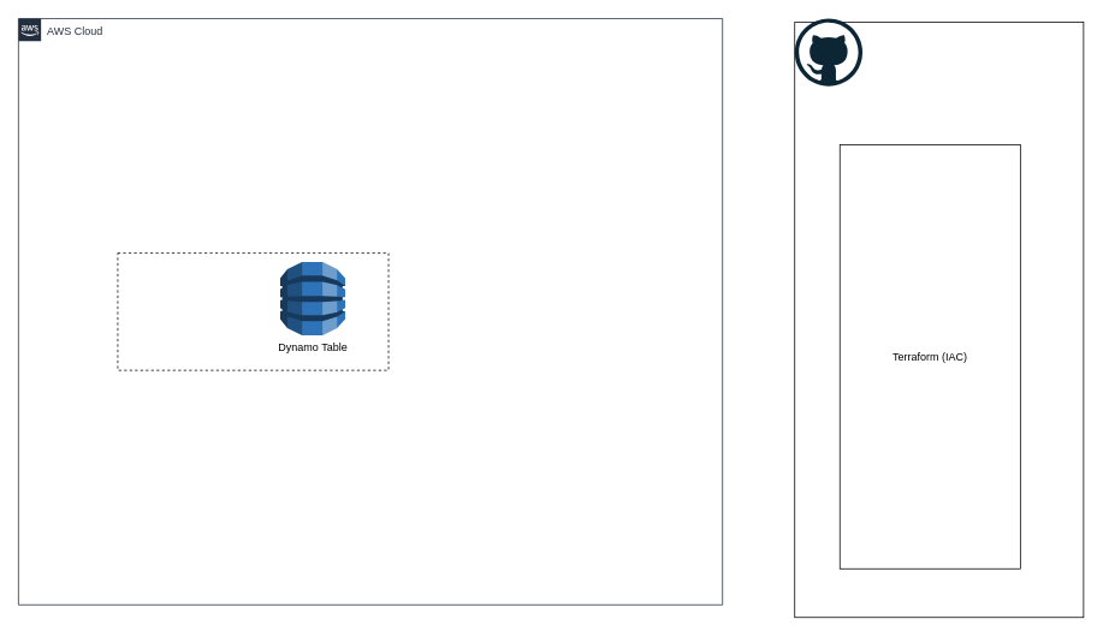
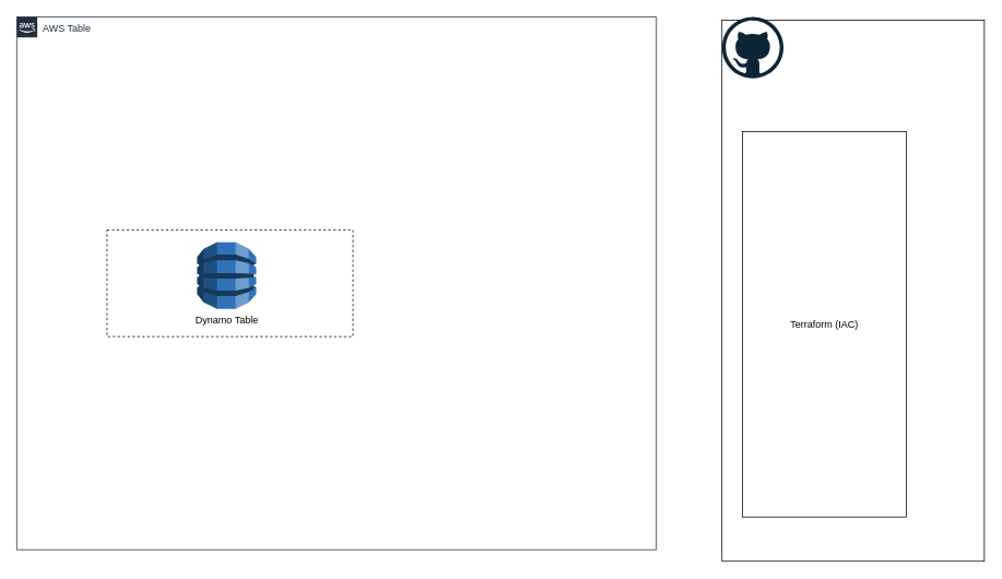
  <mxCell id="0" />
  <mxCell id="1" parent="0" />
- <mxCell id="2" value="AWS Cloud" style="points=[[0,0],[0.25,0],[0.5,0],[0.75,0],[1,0],[1,0.25],[1,0.5],[1,0.75],[1,1],[0.75,1],[0.5,1],[0.25,1],[0,1],[0,0.75],[0,0.5],[0,0.25]];outlineConnect=0;gradientColor=none;html=1;whiteSpace=wrap;fontSize=12;fontStyle=0;shape=mxgraph.aws4.group;grIcon=mxgraph.aws4.group_aws_cloud_alt;strokeColor=#232F3E;fillColor=none;verticalAlign=top;align=left;spacingLeft=30;fontColor=#232F3E;dashed=0;labelBackgroundColor=#ffffff;container=1;pointerEvents=0;collapsible=0;recursiveResize=0;" parent="1" vertex="1"><mxGeometry x="20" y="20" width="780" height="650" as="geometry" /></mxCell>
+ <mxCell id="2" value="AWS Table" style="points=[[0,0],[0.25,0],[0.5,0],[0.75,0],[1,0],[1,0.25],[1,0.5],[1,0.75],[1,1],[0.75,1],[0.5,1],[0.25,1],[0,1],[0,0.75],[0,0.5],[0,0.25]];outlineConnect=0;gradientColor=none;html=1;whiteSpace=wrap;fontSize=12;fontStyle=0;shape=mxgraph.aws4.group;grIcon=mxgraph.aws4.group_aws_cloud_alt;strokeColor=#232F3E;fillColor=none;verticalAlign=top;align=left;spacingLeft=30;fontColor=#232F3E;dashed=0;labelBackgroundColor=#ffffff;container=1;pointerEvents=0;collapsible=0;recursiveResize=0;" parent="1" vertex="1"><mxGeometry x="20" y="20" width="780" height="650" as="geometry" /></mxCell>
  <mxCell id="3" value="" style="rounded=0;whiteSpace=wrap;html=1;labelBackgroundColor=none;fillColor=none;dashed=1;container=1;pointerEvents=0;collapsible=0;recursiveResize=0;" parent="2" vertex="1"><mxGeometry x="110" y="260" width="300" height="130" as="geometry" /></mxCell>
- <mxCell id="4" value="Dynamo Table" style="outlineConnect=0;dashed=0;verticalLabelPosition=bottom;verticalAlign=top;align=center;html=1;shape=mxgraph.aws3.dynamo_db;fillColor=#2E73B8;gradientColor=none;" vertex="1" parent="3"><mxGeometry x="180" y="10" width="72" height="81" as="geometry" /></mxCell>
+ <mxCell id="4" value="Dynamo Table" style="outlineConnect=0;dashed=0;verticalLabelPosition=bottom;verticalAlign=top;align=center;html=1;shape=mxgraph.aws3.dynamo_db;fillColor=#2E73B8;gradientColor=none;" vertex="1" parent="3"><mxGeometry x="110" y="15" width="72" height="81" as="geometry" /></mxCell>
  <mxCell id="5" value="" style="rounded=0;whiteSpace=wrap;html=1;fillColor=none;" vertex="1" parent="1"><mxGeometry x="880" y="24" width="320" height="660" as="geometry" /></mxCell>
  <mxCell id="6" value="" style="dashed=0;outlineConnect=0;html=1;align=center;labelPosition=center;verticalLabelPosition=bottom;verticalAlign=top;shape=mxgraph.weblogos.github;fillColor=none;" vertex="1" parent="1"><mxGeometry x="880" y="20" width="75" height="75" as="geometry" /></mxCell>
- <mxCell id="7" value="Terraform (IAC)" style="rounded=0;whiteSpace=wrap;html=1;fillColor=none;" vertex="1" parent="1"><mxGeometry x="930" y="160" width="200" height="470" as="geometry" /></mxCell>
+ <mxCell id="7" value="Terraform (IAC)" style="rounded=0;whiteSpace=wrap;html=1;fillColor=none;" vertex="1" parent="1"><mxGeometry x="905" y="160" width="200" height="470" as="geometry" /></mxCell>
